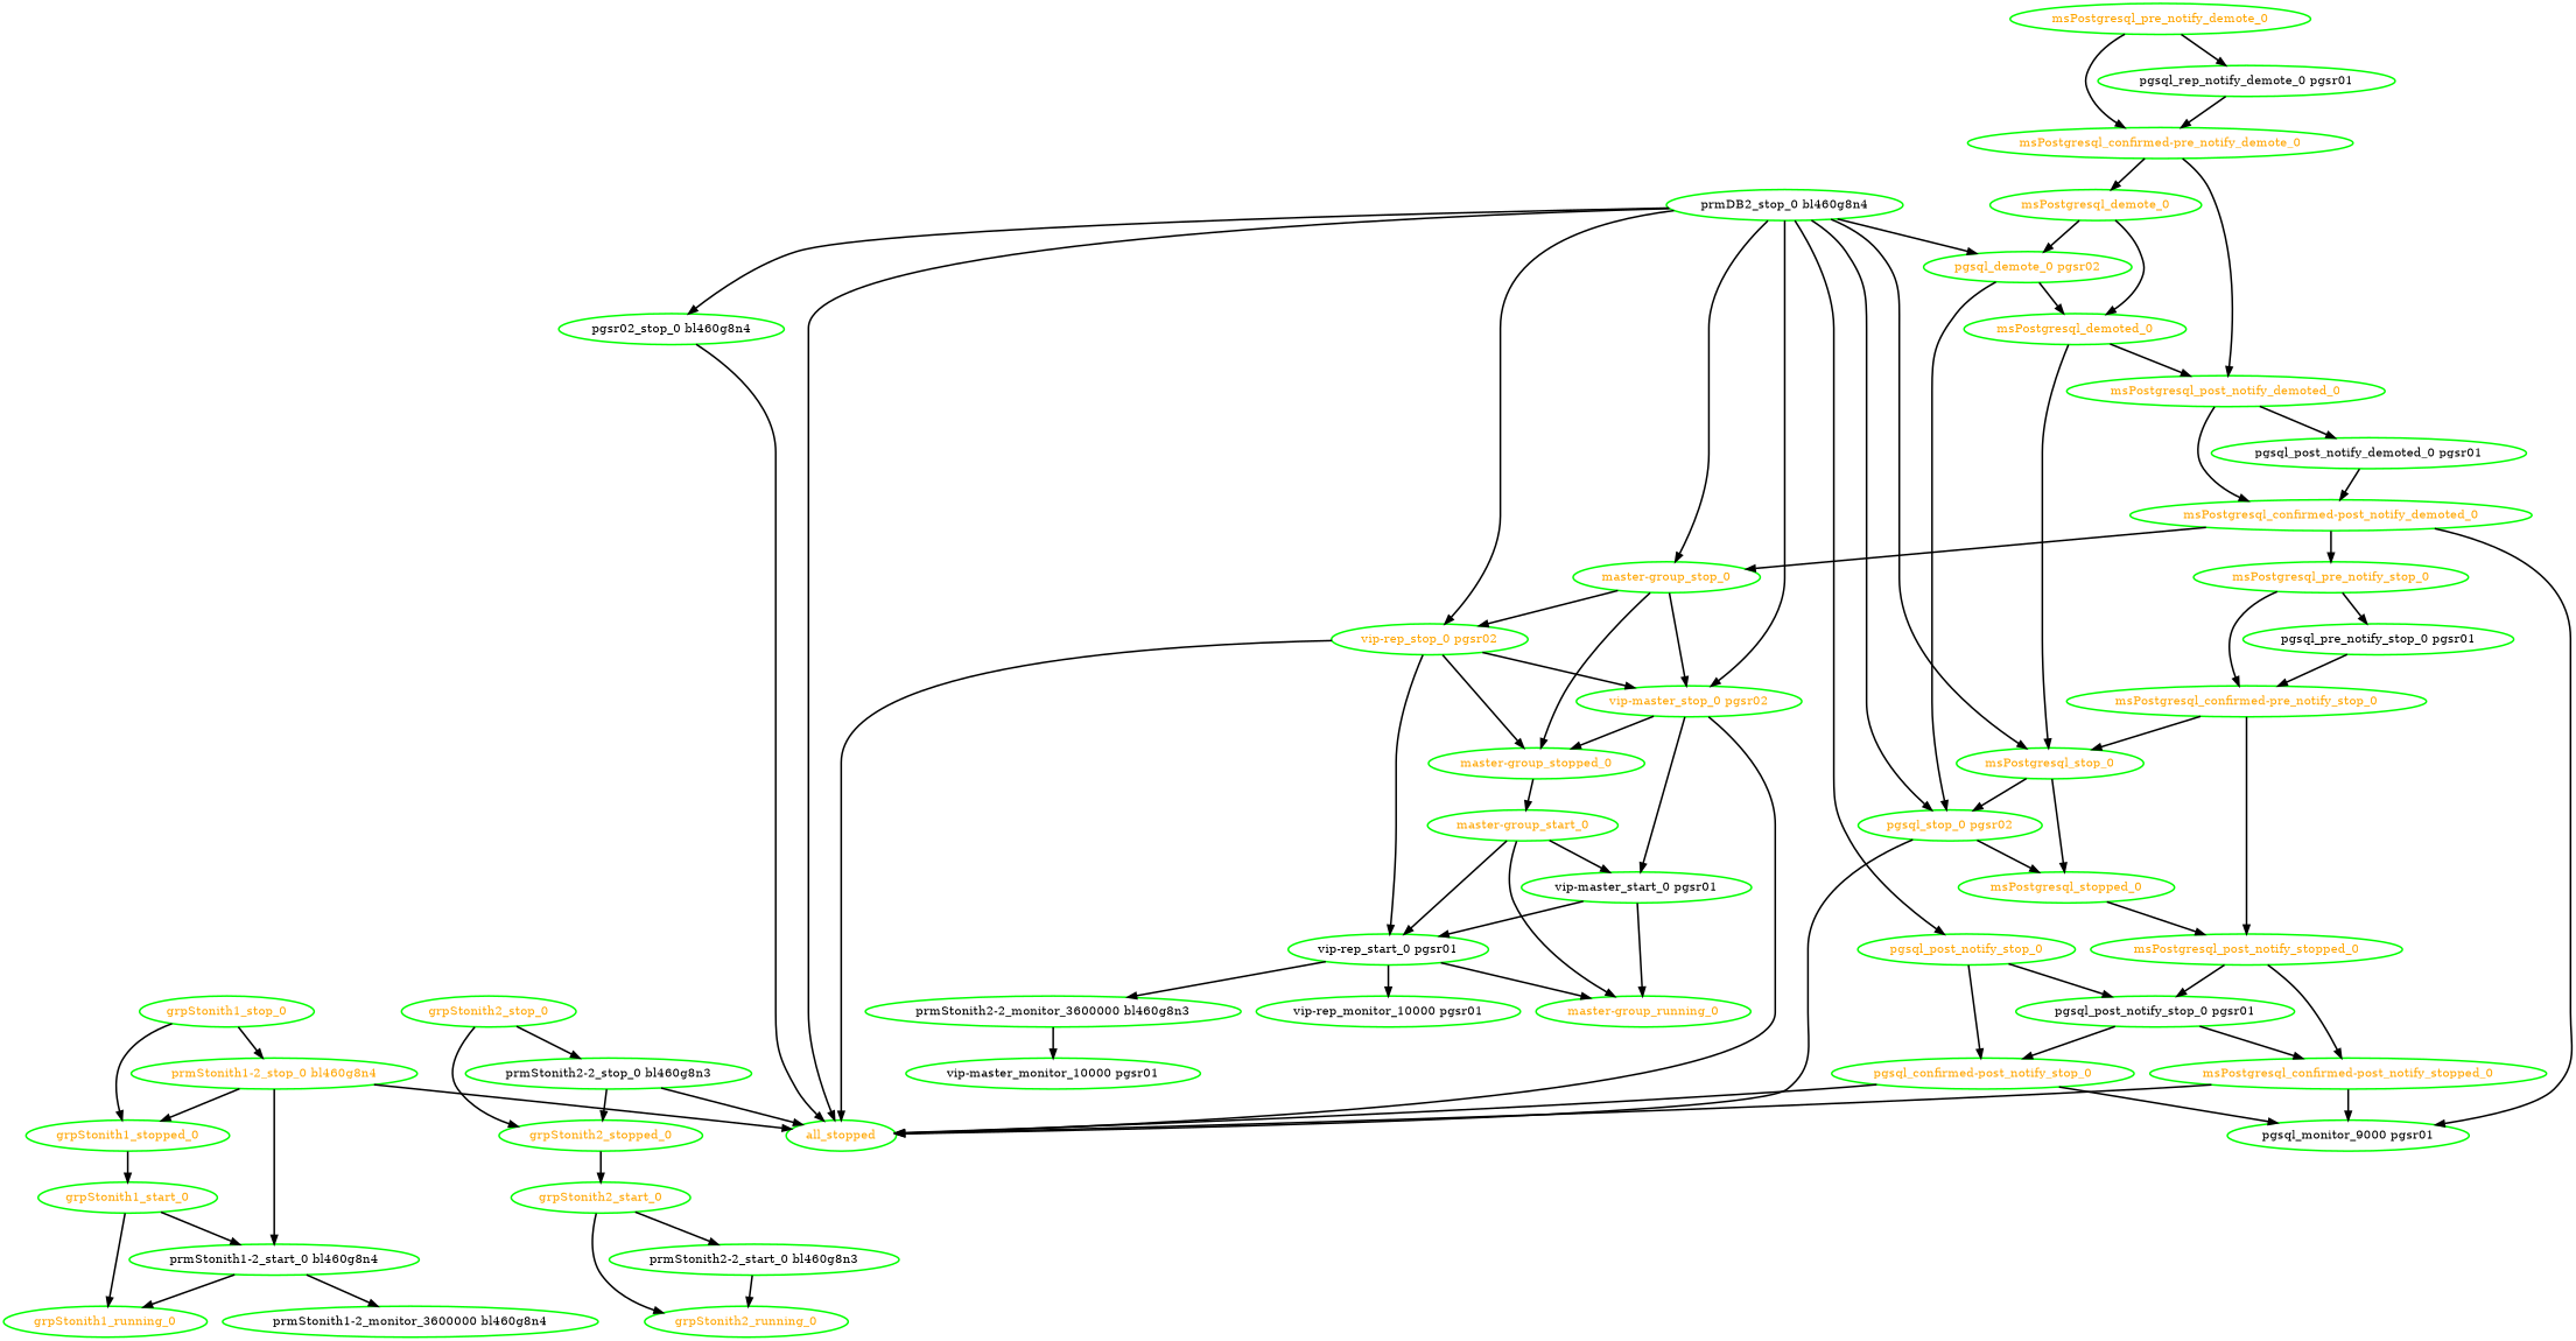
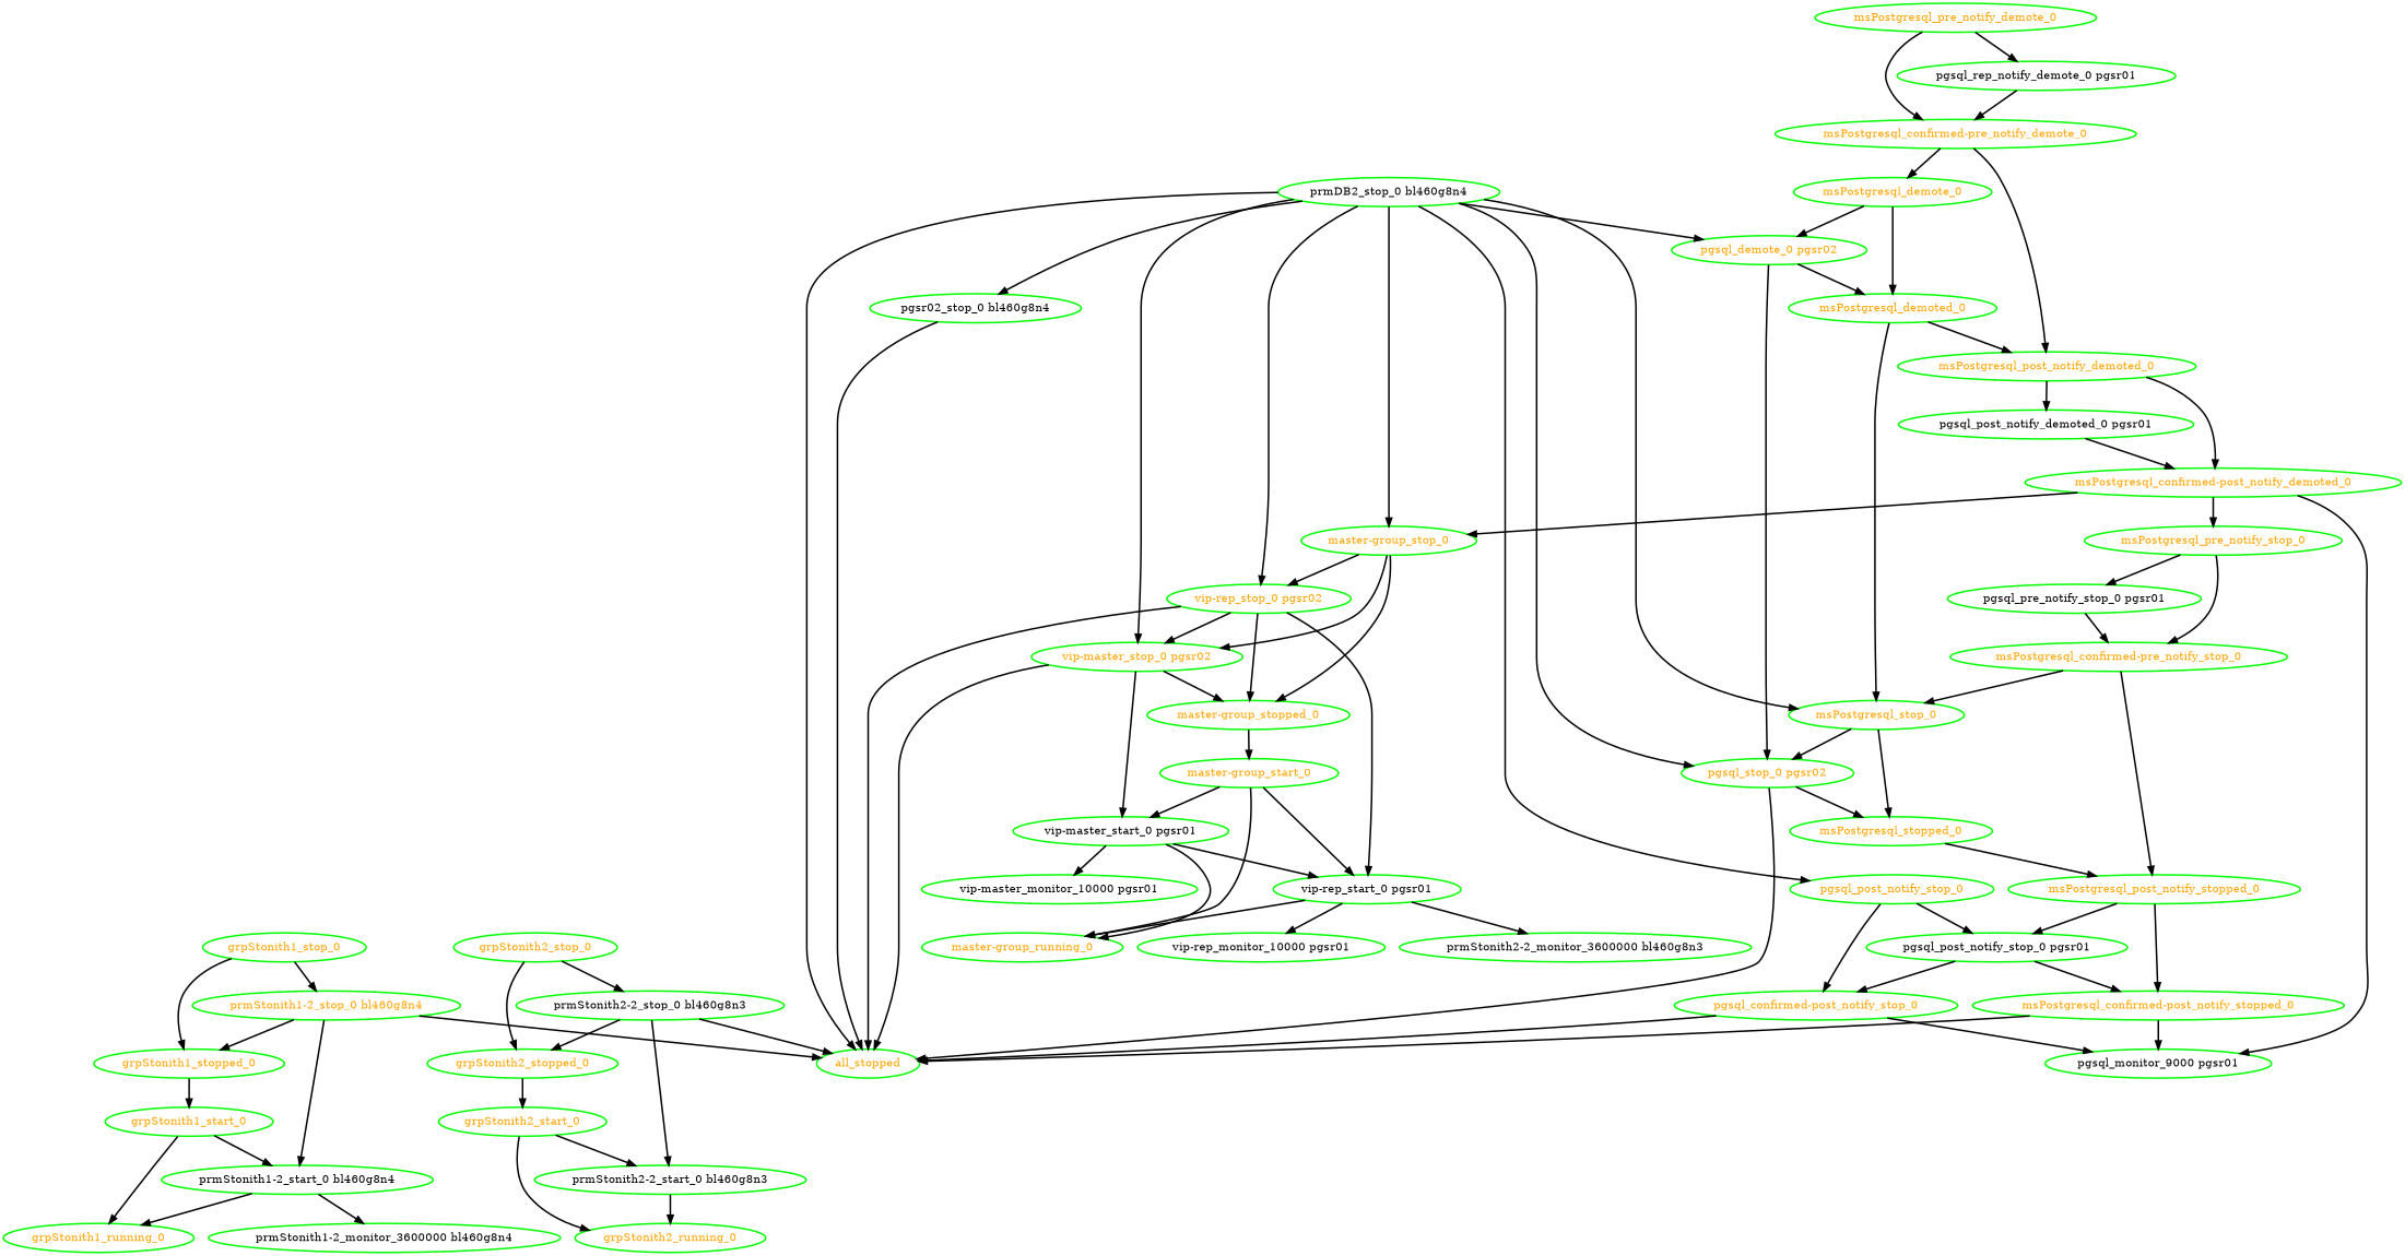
  digraph {
    node [color=green fontcolor=orange style=bold]
    edge [style=bold]
    grpStonith1_start_0
    grpStonith1_running_0
    "prmStonith1-2_start_0 bl460g8n4" [fontcolor=black]
    "prmStonith1-2_monitor_3600000 bl460g8n4" [fontcolor=black]
    grpStonith1_stop_0
    grpStonith1_stopped_0
    "prmStonith1-2_stop_0 bl460g8n4"
    all_stopped
    grpStonith2_start_0
    grpStonith2_running_0
    "prmStonith2-2_start_0 bl460g8n3" [fontcolor=black]
    "prmStonith2-2_monitor_3600000 bl460g8n3" [fontcolor=black]
    grpStonith2_stop_0
    grpStonith2_stopped_0
    "prmStonith2-2_stop_0 bl460g8n3" [fontcolor=black]
    "master-group_start_0"
    "master-group_running_0"
    "vip-master_start_0 pgsr01" [fontcolor=black]
    "vip-rep_start_0 pgsr01" [fontcolor=black]
    "vip-master_monitor_10000 pgsr01" [fontcolor=black]
    "vip-rep_monitor_10000 pgsr01" [fontcolor=black]
    "master-group_stop_0"
    "master-group_stopped_0"
    "vip-master_stop_0 pgsr02"
    "vip-rep_stop_0 pgsr02"
    "msPostgresql_confirmed-post_notify_demoted_0"
    msPostgresql_pre_notify_stop_0
    "pgsql_monitor_9000 pgsr01" [fontcolor=black]
    "msPostgresql_confirmed-pre_notify_stop_0"
    "pgsql_pre_notify_stop_0 pgsr01" [fontcolor=black]
    msPostgresql_post_notify_stopped_0
    msPostgresql_stop_0
    "msPostgresql_confirmed-post_notify_stopped_0"
    "msPostgresql_confirmed-pre_notify_demote_0"
    msPostgresql_demote_0
    msPostgresql_post_notify_demoted_0
    msPostgresql_demoted_0
    "pgsql_demote_0 pgsr02"
    "pgsql_post_notify_demoted_0 pgsr01" [fontcolor=black]
    "pgsql_stop_0 pgsr02"
    "pgsql_post_notify_stop_0 pgsr01" [fontcolor=black]
    msPostgresql_stopped_0
    "pgsql_confirmed-post_notify_stop_0"
    msPostgresql_pre_notify_demote_0
    n45 [fontcolor=black label="pgsql_rep_notify_demote_0 pgsr01"]
    pgsql_post_notify_stop_0
    "pgsr02_stop_0 bl460g8n4" [fontcolor=black]
    "prmDB2_stop_0 bl460g8n4" [fontcolor=black]
    grpStonith1_start_0 -> grpStonith1_running_0
    grpStonith1_start_0 -> "prmStonith1-2_start_0 bl460g8n4"
    "prmStonith1-2_start_0 bl460g8n4" -> grpStonith1_running_0
    "prmStonith1-2_start_0 bl460g8n4" -> "prmStonith1-2_monitor_3600000 bl460g8n4"
    grpStonith1_stop_0 -> grpStonith1_stopped_0
    grpStonith1_stop_0 -> "prmStonith1-2_stop_0 bl460g8n4"
    grpStonith1_stopped_0 -> grpStonith1_start_0
    "prmStonith1-2_stop_0 bl460g8n4" -> "prmStonith1-2_start_0 bl460g8n4"
    "prmStonith1-2_stop_0 bl460g8n4" -> grpStonith1_stopped_0
    "prmStonith1-2_stop_0 bl460g8n4" -> all_stopped
    grpStonith2_start_0 -> grpStonith2_running_0
    grpStonith2_start_0 -> "prmStonith2-2_start_0 bl460g8n3"
    "prmStonith2-2_start_0 bl460g8n3" -> grpStonith2_running_0
    grpStonith2_stop_0 -> grpStonith2_stopped_0
    grpStonith2_stop_0 -> "prmStonith2-2_stop_0 bl460g8n3"
    grpStonith2_stopped_0 -> grpStonith2_start_0
    "prmStonith2-2_stop_0 bl460g8n3" -> all_stopped
+   "prmStonith2-2_stop_0 bl460g8n3" -> "prmStonith2-2_start_0 bl460g8n3"
    "prmStonith2-2_stop_0 bl460g8n3" -> grpStonith2_stopped_0
    "master-group_start_0" -> "master-group_running_0"
    "master-group_start_0" -> "vip-master_start_0 pgsr01"
    "master-group_start_0" -> "vip-rep_start_0 pgsr01"
    "vip-master_start_0 pgsr01" -> "master-group_running_0"
    "vip-master_start_0 pgsr01" -> "vip-rep_start_0 pgsr01"
-   "prmStonith2-2_monitor_3600000 bl460g8n3" -> "vip-master_monitor_10000 pgsr01"
+   "vip-master_start_0 pgsr01" -> "vip-master_monitor_10000 pgsr01"
    "vip-rep_start_0 pgsr01" -> "prmStonith2-2_monitor_3600000 bl460g8n3"
    "vip-rep_start_0 pgsr01" -> "master-group_running_0"
    "vip-rep_start_0 pgsr01" -> "vip-rep_monitor_10000 pgsr01"
    "master-group_stop_0" -> "master-group_stopped_0"
    "master-group_stop_0" -> "vip-master_stop_0 pgsr02"
    "master-group_stop_0" -> "vip-rep_stop_0 pgsr02"
    "master-group_stopped_0" -> "master-group_start_0"
    "vip-master_stop_0 pgsr02" -> all_stopped
    "vip-master_stop_0 pgsr02" -> "vip-master_start_0 pgsr01"
    "vip-master_stop_0 pgsr02" -> "master-group_stopped_0"
    "vip-rep_stop_0 pgsr02" -> all_stopped
    "vip-rep_stop_0 pgsr02" -> "vip-rep_start_0 pgsr01"
    "vip-rep_stop_0 pgsr02" -> "master-group_stopped_0"
    "vip-rep_stop_0 pgsr02" -> "vip-master_stop_0 pgsr02"
    "msPostgresql_confirmed-post_notify_demoted_0" -> "master-group_stop_0"
    "msPostgresql_confirmed-post_notify_demoted_0" -> msPostgresql_pre_notify_stop_0
    "msPostgresql_confirmed-post_notify_demoted_0" -> "pgsql_monitor_9000 pgsr01"
    msPostgresql_pre_notify_stop_0 -> "msPostgresql_confirmed-pre_notify_stop_0"
    msPostgresql_pre_notify_stop_0 -> "pgsql_pre_notify_stop_0 pgsr01"
    "msPostgresql_confirmed-pre_notify_stop_0" -> msPostgresql_post_notify_stopped_0
    "msPostgresql_confirmed-pre_notify_stop_0" -> msPostgresql_stop_0
    "pgsql_pre_notify_stop_0 pgsr01" -> "msPostgresql_confirmed-pre_notify_stop_0"
    msPostgresql_post_notify_stopped_0 -> "msPostgresql_confirmed-post_notify_stopped_0"
    msPostgresql_post_notify_stopped_0 -> "pgsql_post_notify_stop_0 pgsr01"
    msPostgresql_stop_0 -> "pgsql_stop_0 pgsr02"
    msPostgresql_stop_0 -> msPostgresql_stopped_0
    "msPostgresql_confirmed-post_notify_stopped_0" -> all_stopped
    "msPostgresql_confirmed-post_notify_stopped_0" -> "pgsql_monitor_9000 pgsr01"
    "msPostgresql_confirmed-pre_notify_demote_0" -> msPostgresql_demote_0
    "msPostgresql_confirmed-pre_notify_demote_0" -> msPostgresql_post_notify_demoted_0
    msPostgresql_demote_0 -> msPostgresql_demoted_0
    msPostgresql_demote_0 -> "pgsql_demote_0 pgsr02"
    msPostgresql_post_notify_demoted_0 -> "msPostgresql_confirmed-post_notify_demoted_0"
    msPostgresql_post_notify_demoted_0 -> "pgsql_post_notify_demoted_0 pgsr01"
    msPostgresql_demoted_0 -> msPostgresql_stop_0
    msPostgresql_demoted_0 -> msPostgresql_post_notify_demoted_0
    "pgsql_demote_0 pgsr02" -> msPostgresql_demoted_0
    "pgsql_demote_0 pgsr02" -> "pgsql_stop_0 pgsr02"
    "pgsql_post_notify_demoted_0 pgsr01" -> "msPostgresql_confirmed-post_notify_demoted_0"
    "pgsql_stop_0 pgsr02" -> all_stopped
    "pgsql_stop_0 pgsr02" -> msPostgresql_stopped_0
    "pgsql_post_notify_stop_0 pgsr01" -> "msPostgresql_confirmed-post_notify_stopped_0"
    "pgsql_post_notify_stop_0 pgsr01" -> "pgsql_confirmed-post_notify_stop_0"
    msPostgresql_stopped_0 -> msPostgresql_post_notify_stopped_0
    "pgsql_confirmed-post_notify_stop_0" -> all_stopped
    "pgsql_confirmed-post_notify_stop_0" -> "pgsql_monitor_9000 pgsr01"
    msPostgresql_pre_notify_demote_0 -> "msPostgresql_confirmed-pre_notify_demote_0"
    msPostgresql_pre_notify_demote_0 -> n45
    n45 -> "msPostgresql_confirmed-pre_notify_demote_0"
    pgsql_post_notify_stop_0 -> "pgsql_post_notify_stop_0 pgsr01"
    pgsql_post_notify_stop_0 -> "pgsql_confirmed-post_notify_stop_0"
    "pgsr02_stop_0 bl460g8n4" -> all_stopped
    "prmDB2_stop_0 bl460g8n4" -> all_stopped
    "prmDB2_stop_0 bl460g8n4" -> "master-group_stop_0"
    "prmDB2_stop_0 bl460g8n4" -> "vip-master_stop_0 pgsr02"
    "prmDB2_stop_0 bl460g8n4" -> "vip-rep_stop_0 pgsr02"
    "prmDB2_stop_0 bl460g8n4" -> msPostgresql_stop_0
    "prmDB2_stop_0 bl460g8n4" -> "pgsql_demote_0 pgsr02"
    "prmDB2_stop_0 bl460g8n4" -> "pgsql_stop_0 pgsr02"
    "prmDB2_stop_0 bl460g8n4" -> pgsql_post_notify_stop_0
    "prmDB2_stop_0 bl460g8n4" -> "pgsr02_stop_0 bl460g8n4"
  }
